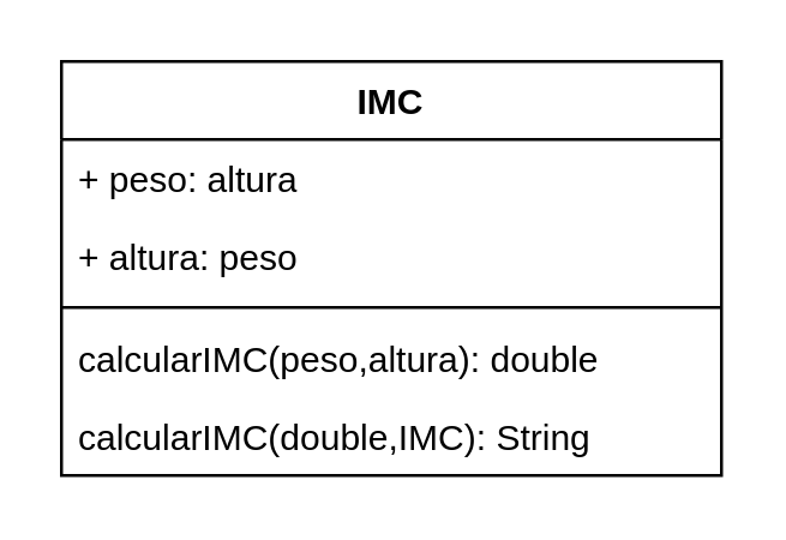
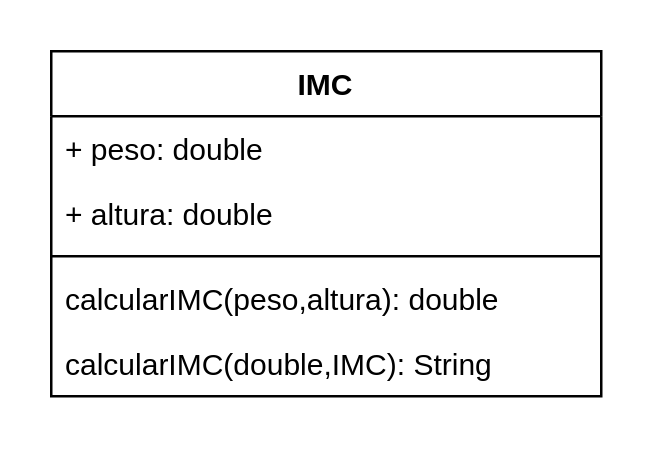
  <mxCell id="0" />
  <mxCell id="1" parent="0" />
  <mxCell id="2" value="IMC" style="swimlane;fontStyle=1;align=center;verticalAlign=top;childLayout=stackLayout;horizontal=1;startSize=26;horizontalStack=0;resizeParent=1;resizeParentMax=0;resizeLast=0;collapsible=1;marginBottom=0;whiteSpace=wrap;html=1;" vertex="1" parent="1"><mxGeometry x="20" y="20" width="220" height="138" as="geometry" /></mxCell>
- <mxCell id="3" value="+ peso: altura" style="text;strokeColor=none;fillColor=none;align=left;verticalAlign=top;spacingLeft=4;spacingRight=4;overflow=hidden;rotatable=0;points=[[0,0.5],[1,0.5]];portConstraint=eastwest;whiteSpace=wrap;html=1;" vertex="1" parent="2"><mxGeometry y="26" width="220" height="26" as="geometry" /></mxCell>
- <mxCell id="4" value="+ altura: peso" style="text;strokeColor=none;fillColor=none;align=left;verticalAlign=top;spacingLeft=4;spacingRight=4;overflow=hidden;rotatable=0;points=[[0,0.5],[1,0.5]];portConstraint=eastwest;whiteSpace=wrap;html=1;" vertex="1" parent="2"><mxGeometry y="52" width="220" height="26" as="geometry" /></mxCell>
+ <mxCell id="3" value="+ peso: double" style="text;strokeColor=none;fillColor=none;align=left;verticalAlign=top;spacingLeft=4;spacingRight=4;overflow=hidden;rotatable=0;points=[[0,0.5],[1,0.5]];portConstraint=eastwest;whiteSpace=wrap;html=1;" vertex="1" parent="2"><mxGeometry y="26" width="220" height="26" as="geometry" /></mxCell>
+ <mxCell id="4" value="+ altura: double" style="text;strokeColor=none;fillColor=none;align=left;verticalAlign=top;spacingLeft=4;spacingRight=4;overflow=hidden;rotatable=0;points=[[0,0.5],[1,0.5]];portConstraint=eastwest;whiteSpace=wrap;html=1;" vertex="1" parent="2"><mxGeometry y="52" width="220" height="26" as="geometry" /></mxCell>
  <mxCell id="5" value="" style="line;strokeWidth=1;fillColor=none;align=left;verticalAlign=middle;spacingTop=-1;spacingLeft=3;spacingRight=3;rotatable=0;labelPosition=right;points=[];portConstraint=eastwest;strokeColor=inherit;" vertex="1" parent="2"><mxGeometry y="78" width="220" height="8" as="geometry" /></mxCell>
  <mxCell id="6" value="calcularIMC(peso,altura): double" style="text;strokeColor=none;fillColor=none;align=left;verticalAlign=top;spacingLeft=4;spacingRight=4;overflow=hidden;rotatable=0;points=[[0,0.5],[1,0.5]];portConstraint=eastwest;whiteSpace=wrap;html=1;" vertex="1" parent="2"><mxGeometry y="86" width="220" height="26" as="geometry" /></mxCell>
  <mxCell id="7" value="calcularIMC(double,IMC): String" style="text;strokeColor=none;fillColor=none;align=left;verticalAlign=top;spacingLeft=4;spacingRight=4;overflow=hidden;rotatable=0;points=[[0,0.5],[1,0.5]];portConstraint=eastwest;whiteSpace=wrap;html=1;" vertex="1" parent="2"><mxGeometry y="112" width="220" height="26" as="geometry" /></mxCell>
